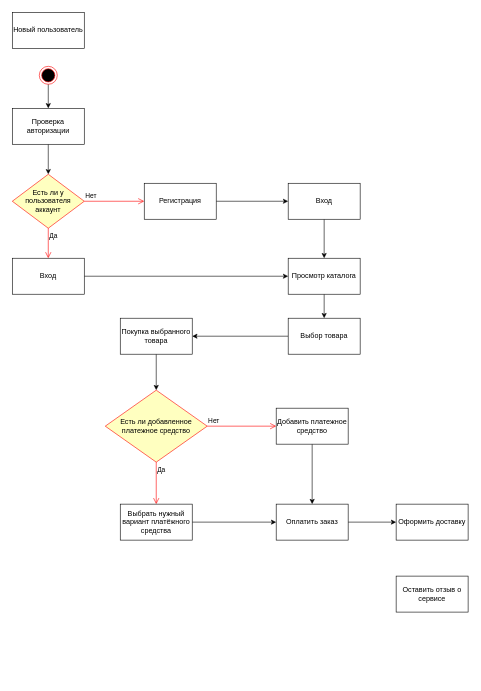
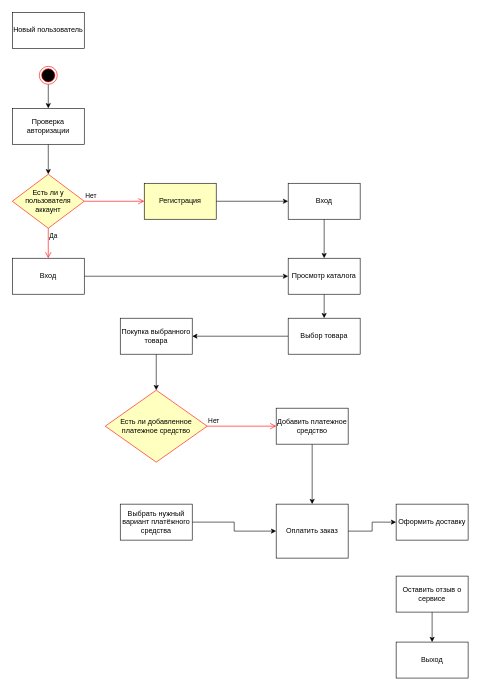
  <mxCell id="0" />
  <mxCell id="1" parent="0" />
  <mxCell id="2" value="Новый пользователь" style="rounded=0;whiteSpace=wrap;html=1;" vertex="1" parent="1"><mxGeometry x="20" y="20" width="120" height="60" as="geometry" /></mxCell>
  <mxCell id="3" value="" style="edgeStyle=orthogonalEdgeStyle;rounded=0;orthogonalLoop=1;jettySize=auto;html=1;" edge="1" parent="1" source="4" target="6"><mxGeometry relative="1" as="geometry" /></mxCell>
  <mxCell id="4" value="" style="ellipse;html=1;shape=endState;fillColor=#000000;strokeColor=#ff0000;" vertex="1" parent="1"><mxGeometry x="65" y="110" width="30" height="30" as="geometry" /></mxCell>
  <mxCell id="5" value="" style="edgeStyle=orthogonalEdgeStyle;rounded=0;orthogonalLoop=1;jettySize=auto;html=1;" edge="1" parent="1" source="6" target="7"><mxGeometry relative="1" as="geometry" /></mxCell>
  <mxCell id="6" value="Проверка авторизации" style="rounded=0;whiteSpace=wrap;html=1;" vertex="1" parent="1"><mxGeometry x="20" y="180" width="120" height="60" as="geometry" /></mxCell>
  <mxCell id="7" value="Есть ли у пользователя аккаунт" style="rhombus;whiteSpace=wrap;html=1;fontColor=#000000;fillColor=#ffffc0;strokeColor=#ff0000;" vertex="1" parent="1"><mxGeometry x="20" y="290" width="120" height="90" as="geometry" /></mxCell>
  <mxCell id="8" value="Нет" style="edgeStyle=orthogonalEdgeStyle;html=1;align=left;verticalAlign=bottom;endArrow=open;endSize=8;strokeColor=#ff0000;rounded=0;entryX=0;entryY=0.5;entryDx=0;entryDy=0;" edge="1" source="7" parent="1" target="11"><mxGeometry x="-1" relative="1" as="geometry"><mxPoint x="1060" y="320" as="targetPoint" /><mxPoint as="offset" /></mxGeometry></mxCell>
  <mxCell id="9" value="Да" style="edgeStyle=orthogonalEdgeStyle;html=1;align=left;verticalAlign=top;endArrow=open;endSize=8;strokeColor=#ff0000;rounded=0;entryX=0.5;entryY=0;entryDx=0;entryDy=0;" edge="1" source="7" parent="1" target="13"><mxGeometry x="-1" relative="1" as="geometry"><mxPoint x="920" y="400" as="targetPoint" /></mxGeometry></mxCell>
  <mxCell id="10" value="" style="edgeStyle=orthogonalEdgeStyle;rounded=0;orthogonalLoop=1;jettySize=auto;html=1;" edge="1" parent="1" source="11" target="15"><mxGeometry relative="1" as="geometry" /></mxCell>
- <mxCell id="11" value="Регистрация" style="rounded=0;whiteSpace=wrap;html=1;" vertex="1" parent="1"><mxGeometry x="240" y="305" width="120" height="60" as="geometry" /></mxCell>
+ <mxCell id="11" value="Регистрация" style="rounded=0;whiteSpace=wrap;html=1;fillColor=#ffffc0;" vertex="1" parent="1"><mxGeometry x="240" y="305" width="120" height="60" as="geometry" /></mxCell>
  <mxCell id="12" style="edgeStyle=orthogonalEdgeStyle;rounded=0;orthogonalLoop=1;jettySize=auto;html=1;exitX=1;exitY=0.5;exitDx=0;exitDy=0;entryX=0;entryY=0.5;entryDx=0;entryDy=0;" edge="1" parent="1" source="13" target="17"><mxGeometry relative="1" as="geometry" /></mxCell>
  <mxCell id="13" value="Вход" style="rounded=0;whiteSpace=wrap;html=1;" vertex="1" parent="1"><mxGeometry x="20" y="430" width="120" height="60" as="geometry" /></mxCell>
  <mxCell id="14" style="edgeStyle=orthogonalEdgeStyle;rounded=0;orthogonalLoop=1;jettySize=auto;html=1;exitX=0.5;exitY=1;exitDx=0;exitDy=0;entryX=0.5;entryY=0;entryDx=0;entryDy=0;" edge="1" parent="1" source="15" target="17"><mxGeometry relative="1" as="geometry" /></mxCell>
  <mxCell id="15" value="Вход" style="rounded=0;whiteSpace=wrap;html=1;" vertex="1" parent="1"><mxGeometry x="480" y="305" width="120" height="60" as="geometry" /></mxCell>
  <mxCell id="16" style="edgeStyle=orthogonalEdgeStyle;rounded=0;orthogonalLoop=1;jettySize=auto;html=1;exitX=0.5;exitY=1;exitDx=0;exitDy=0;entryX=0.5;entryY=0;entryDx=0;entryDy=0;" edge="1" parent="1" source="17" target="19"><mxGeometry relative="1" as="geometry" /></mxCell>
  <mxCell id="17" value="Просмотр каталога" style="rounded=0;whiteSpace=wrap;html=1;" vertex="1" parent="1"><mxGeometry x="480" y="430" width="120" height="60" as="geometry" /></mxCell>
  <mxCell id="18" style="edgeStyle=orthogonalEdgeStyle;rounded=0;orthogonalLoop=1;jettySize=auto;html=1;exitX=0;exitY=0.5;exitDx=0;exitDy=0;entryX=1;entryY=0.5;entryDx=0;entryDy=0;" edge="1" parent="1" source="19" target="21"><mxGeometry relative="1" as="geometry" /></mxCell>
  <mxCell id="19" value="Выбор товара" style="rounded=0;whiteSpace=wrap;html=1;" vertex="1" parent="1"><mxGeometry x="480" y="530" width="120" height="60" as="geometry" /></mxCell>
  <mxCell id="20" style="edgeStyle=orthogonalEdgeStyle;rounded=0;orthogonalLoop=1;jettySize=auto;html=1;exitX=0.5;exitY=1;exitDx=0;exitDy=0;entryX=0.5;entryY=0;entryDx=0;entryDy=0;" edge="1" parent="1" source="21" target="22"><mxGeometry relative="1" as="geometry" /></mxCell>
  <mxCell id="21" value="Покупка выбранного товара" style="rounded=0;whiteSpace=wrap;html=1;" vertex="1" parent="1"><mxGeometry x="200" y="530" width="120" height="60" as="geometry" /></mxCell>
  <mxCell id="22" value="Есть ли добавленное платежное средство" style="rhombus;whiteSpace=wrap;html=1;fontColor=#000000;fillColor=#ffffc0;strokeColor=#ff0000;" vertex="1" parent="1"><mxGeometry x="175" y="650" width="170" height="120" as="geometry" /></mxCell>
  <mxCell id="23" value="Нет" style="edgeStyle=orthogonalEdgeStyle;html=1;align=left;verticalAlign=bottom;endArrow=open;endSize=8;strokeColor=#ff0000;rounded=0;entryX=0;entryY=0.5;entryDx=0;entryDy=0;" edge="1" source="22" parent="1" target="26"><mxGeometry x="-1" relative="1" as="geometry"><mxPoint x="1180" y="670" as="targetPoint" /><mxPoint as="offset" /></mxGeometry></mxCell>
- <mxCell id="24" value="Да" style="edgeStyle=orthogonalEdgeStyle;html=1;align=left;verticalAlign=top;endArrow=open;endSize=8;strokeColor=#ff0000;rounded=0;entryX=0.5;entryY=0;entryDx=0;entryDy=0;" edge="1" source="22" parent="1" target="28"><mxGeometry x="-1" relative="1" as="geometry"><mxPoint x="1040" y="730" as="targetPoint" /></mxGeometry></mxCell>
  <mxCell id="25" style="edgeStyle=orthogonalEdgeStyle;rounded=0;orthogonalLoop=1;jettySize=auto;html=1;exitX=0.5;exitY=1;exitDx=0;exitDy=0;entryX=0.5;entryY=0;entryDx=0;entryDy=0;" edge="1" parent="1" source="26" target="30"><mxGeometry relative="1" as="geometry" /></mxCell>
  <mxCell id="26" value="Добавить платежное средство" style="rounded=0;whiteSpace=wrap;html=1;" vertex="1" parent="1"><mxGeometry x="460" y="680" width="120" height="60" as="geometry" /></mxCell>
  <mxCell id="27" style="edgeStyle=orthogonalEdgeStyle;rounded=0;orthogonalLoop=1;jettySize=auto;html=1;exitX=1;exitY=0.5;exitDx=0;exitDy=0;entryX=0;entryY=0.5;entryDx=0;entryDy=0;" edge="1" parent="1" source="28" target="30"><mxGeometry relative="1" as="geometry" /></mxCell>
  <mxCell id="28" value="Выбрать нужный вариант платёжного средства" style="rounded=0;whiteSpace=wrap;html=1;" vertex="1" parent="1"><mxGeometry x="200" y="840" width="120" height="60" as="geometry" /></mxCell>
  <mxCell id="29" style="edgeStyle=orthogonalEdgeStyle;rounded=0;orthogonalLoop=1;jettySize=auto;html=1;exitX=1;exitY=0.5;exitDx=0;exitDy=0;entryX=0;entryY=0.5;entryDx=0;entryDy=0;" edge="1" parent="1" source="30" target="31"><mxGeometry relative="1" as="geometry" /></mxCell>
- <mxCell id="30" value="Оплатить заказ" style="rounded=0;whiteSpace=wrap;html=1;" vertex="1" parent="1"><mxGeometry x="460" y="840" width="120" height="60" as="geometry" /></mxCell>
+ <mxCell id="30" value="Оплатить заказ" style="rounded=0;whiteSpace=wrap;html=1;" vertex="1" parent="1"><mxGeometry x="460" y="840" width="120" height="90" as="geometry" /></mxCell>
  <mxCell id="31" value="Оформить доставку" style="rounded=0;whiteSpace=wrap;html=1;" vertex="1" parent="1"><mxGeometry x="660" y="840" width="120" height="60" as="geometry" /></mxCell>
+ <mxCell id="32" style="edgeStyle=orthogonalEdgeStyle;rounded=0;orthogonalLoop=1;jettySize=auto;html=1;exitX=0.5;exitY=1;exitDx=0;exitDy=0;entryX=0.5;entryY=0;entryDx=0;entryDy=0;" edge="1" parent="1" source="33" target="34"><mxGeometry relative="1" as="geometry" /></mxCell>
  <mxCell id="33" value="Оставить отзыв о сервисе" style="rounded=0;whiteSpace=wrap;html=1;" vertex="1" parent="1"><mxGeometry x="660" y="960" width="120" height="60" as="geometry" /></mxCell>
+ <mxCell id="34" value="Выход" style="rounded=0;whiteSpace=wrap;html=1;" vertex="1" parent="1"><mxGeometry x="660" y="1070" width="120" height="60" as="geometry" /></mxCell>
